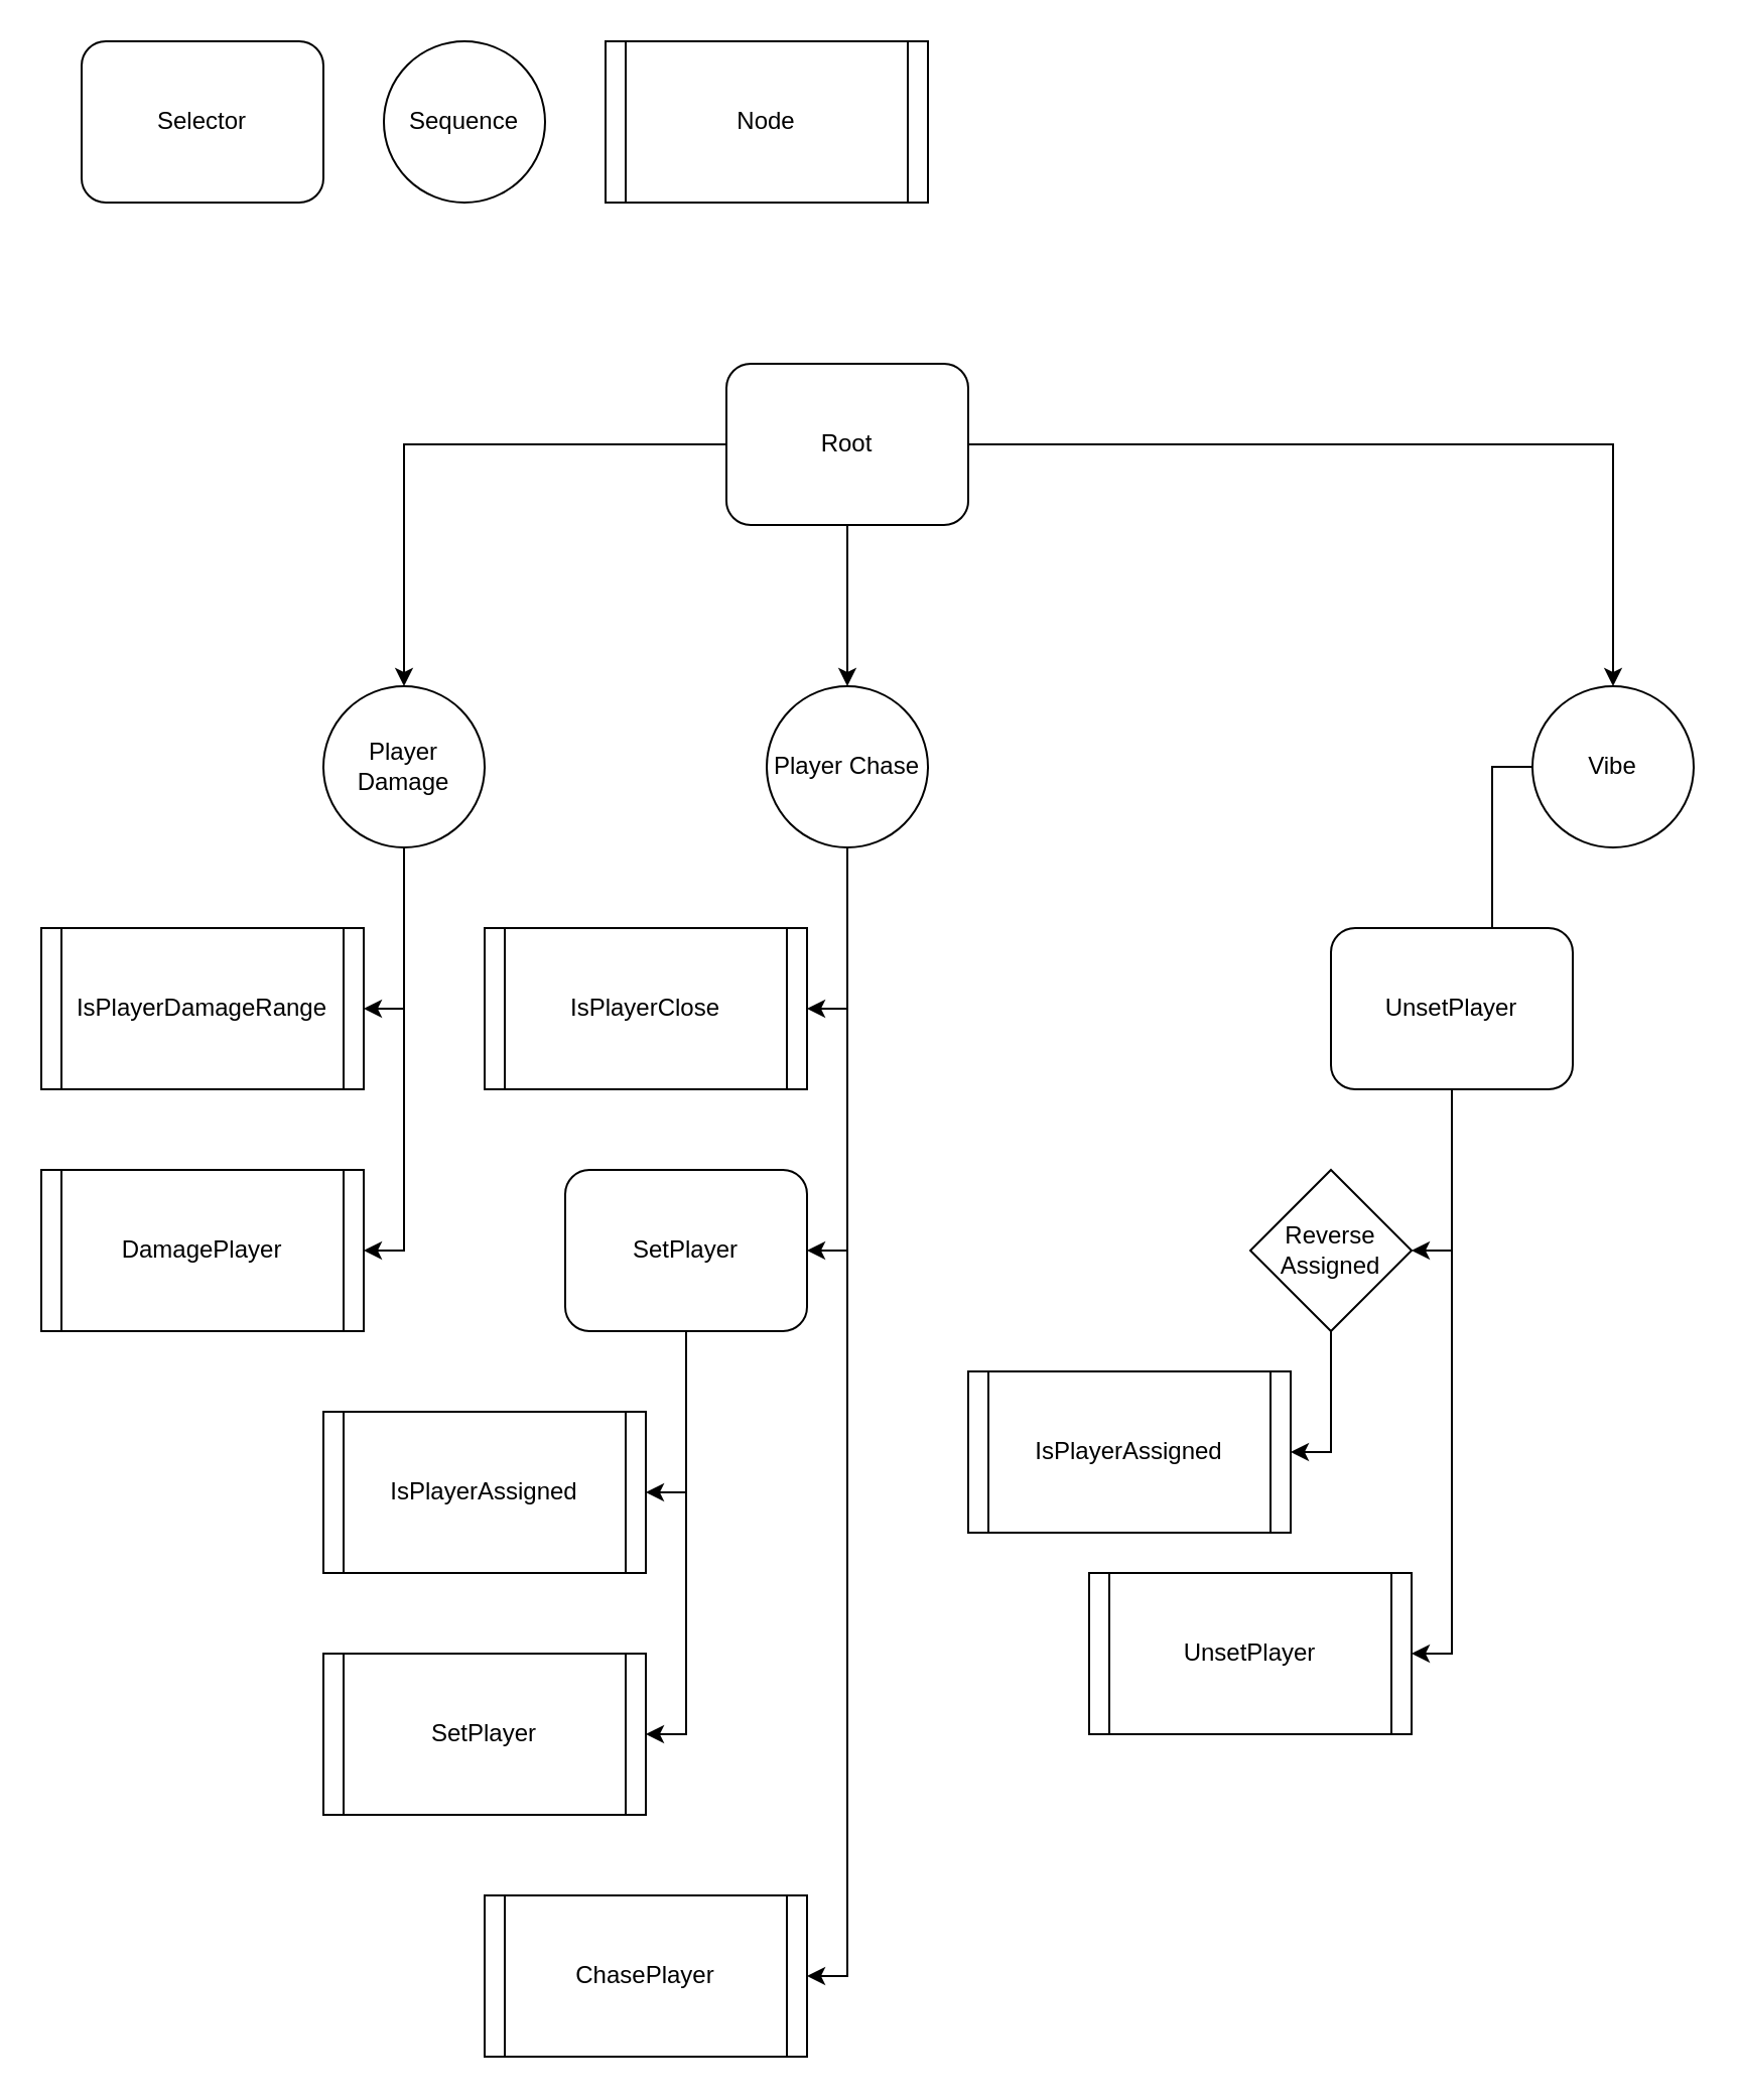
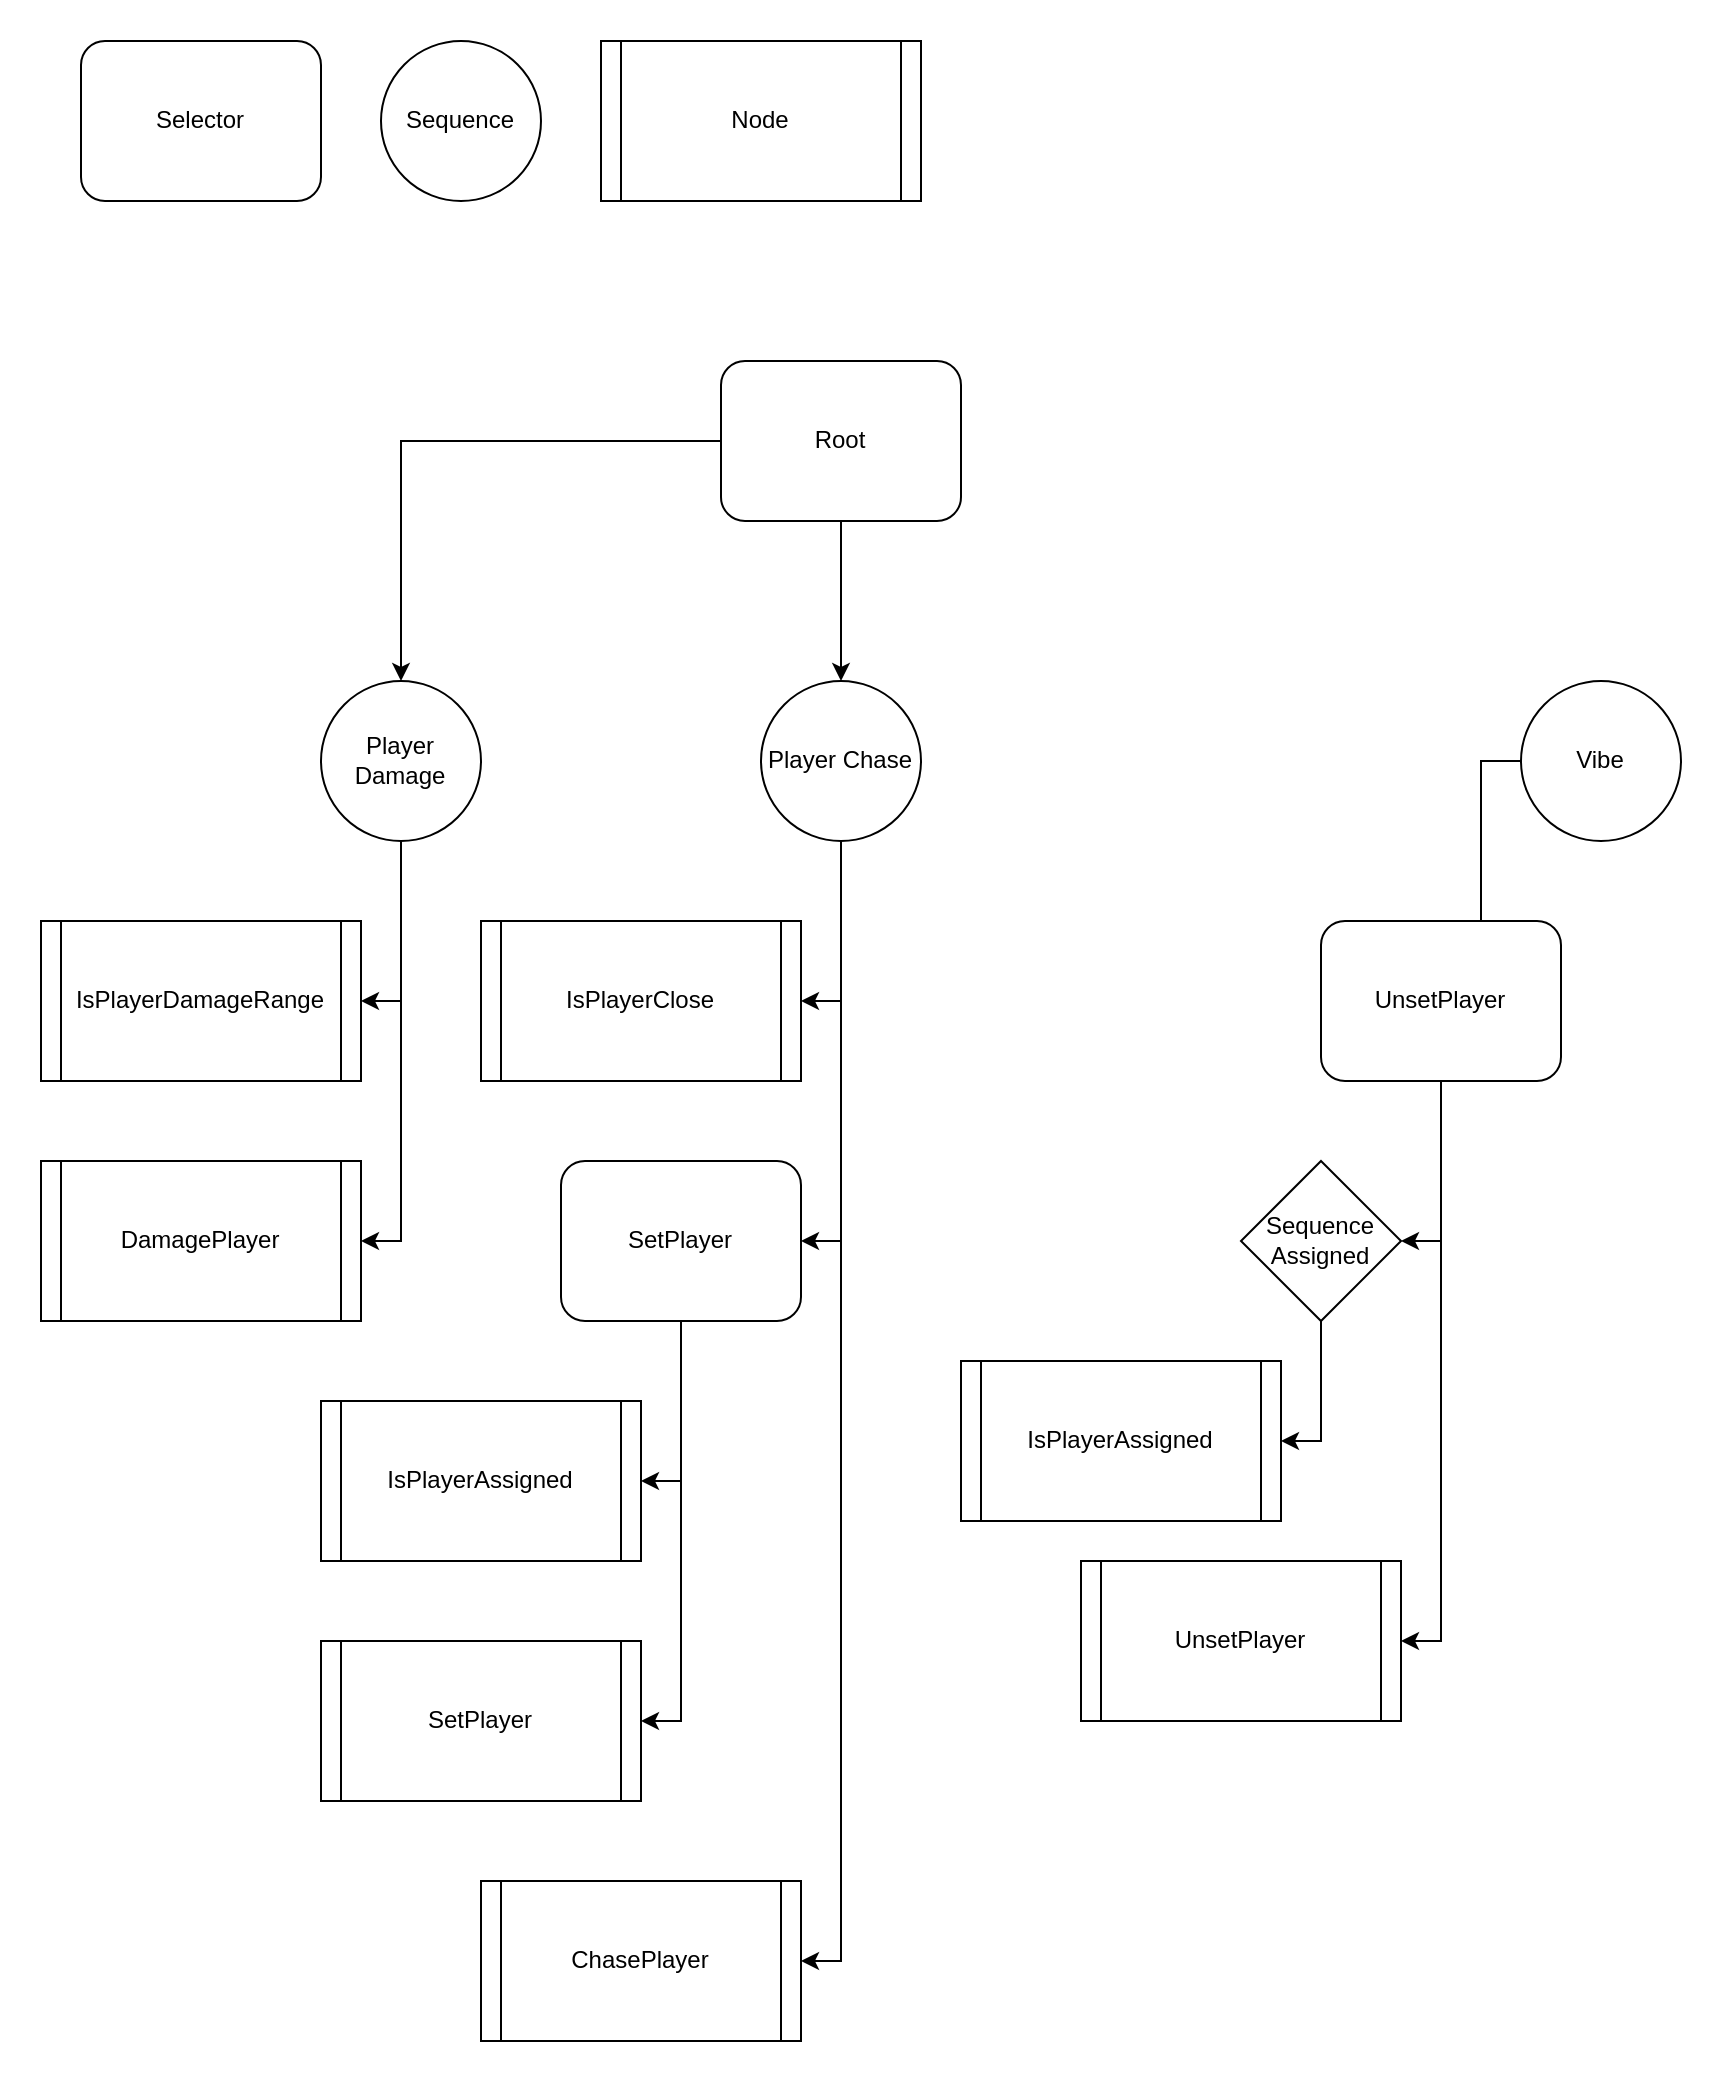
  <mxCell id="0" />
  <mxCell id="1" parent="0" />
  <mxCell id="2" value="IsPlayerDamageRange" style="shape=process;whiteSpace=wrap;html=1;backgroundOutline=1;size=0.062;" vertex="1" parent="1"><mxGeometry x="20" y="460" width="160" height="80" as="geometry" /></mxCell>
  <mxCell id="3" style="edgeStyle=orthogonalEdgeStyle;rounded=0;orthogonalLoop=1;jettySize=auto;html=1;entryX=1;entryY=0.5;entryDx=0;entryDy=0;" edge="1" parent="1" source="5" target="2"><mxGeometry relative="1" as="geometry" /></mxCell>
  <mxCell id="4" style="edgeStyle=orthogonalEdgeStyle;rounded=0;orthogonalLoop=1;jettySize=auto;html=1;entryX=1;entryY=0.5;entryDx=0;entryDy=0;exitX=0.5;exitY=1;exitDx=0;exitDy=0;" edge="1" parent="1" source="5" target="12"><mxGeometry relative="1" as="geometry"><Array as="points"><mxPoint x="200" y="620" /></Array></mxGeometry></mxCell>
  <mxCell id="5" value="Player Damage" style="ellipse;whiteSpace=wrap;html=1;aspect=fixed;" vertex="1" parent="1"><mxGeometry x="160" y="340" width="80" height="80" as="geometry" /></mxCell>
  <mxCell id="6" style="edgeStyle=orthogonalEdgeStyle;rounded=0;orthogonalLoop=1;jettySize=auto;html=1;entryX=1;entryY=0.5;entryDx=0;entryDy=0;" edge="1" parent="1" source="9" target="13"><mxGeometry relative="1" as="geometry" /></mxCell>
  <mxCell id="7" style="edgeStyle=orthogonalEdgeStyle;rounded=0;orthogonalLoop=1;jettySize=auto;html=1;entryX=1;entryY=0.5;entryDx=0;entryDy=0;" edge="1" parent="1" source="9" target="14"><mxGeometry relative="1" as="geometry" /></mxCell>
  <mxCell id="8" style="edgeStyle=orthogonalEdgeStyle;rounded=0;orthogonalLoop=1;jettySize=auto;html=1;entryX=1;entryY=0.5;entryDx=0;entryDy=0;" edge="1" parent="1" source="9" target="24"><mxGeometry relative="1" as="geometry" /></mxCell>
  <mxCell id="9" value="Player Chase" style="ellipse;whiteSpace=wrap;html=1;aspect=fixed;" vertex="1" parent="1"><mxGeometry x="380" y="340" width="80" height="80" as="geometry" /></mxCell>
  <mxCell id="10" value="" style="edgeStyle=orthogonalEdgeStyle;rounded=0;orthogonalLoop=1;jettySize=auto;html=1;entryX=1;entryY=0.5;entryDx=0;entryDy=0;" edge="1" parent="1" source="11" target="29"><mxGeometry relative="1" as="geometry"><mxPoint x="650" y="530" as="targetPoint" /><Array as="points"><mxPoint x="740" y="500" /></Array></mxGeometry></mxCell>
  <mxCell id="11" value="Vibe" style="ellipse;whiteSpace=wrap;html=1;aspect=fixed;" vertex="1" parent="1"><mxGeometry x="760" y="340" width="80" height="80" as="geometry" /></mxCell>
  <mxCell id="12" value="DamagePlayer" style="shape=process;whiteSpace=wrap;html=1;backgroundOutline=1;size=0.062;" vertex="1" parent="1"><mxGeometry x="20" y="580" width="160" height="80" as="geometry" /></mxCell>
  <mxCell id="13" value="IsPlayerClose" style="shape=process;whiteSpace=wrap;html=1;backgroundOutline=1;size=0.062;" vertex="1" parent="1"><mxGeometry x="240" y="460" width="160" height="80" as="geometry" /></mxCell>
  <mxCell id="14" value="ChasePlayer" style="shape=process;whiteSpace=wrap;html=1;backgroundOutline=1;size=0.062;" vertex="1" parent="1"><mxGeometry x="240" y="940" width="160" height="80" as="geometry" /></mxCell>
  <mxCell id="15" style="edgeStyle=orthogonalEdgeStyle;rounded=0;orthogonalLoop=1;jettySize=auto;html=1;entryX=0.5;entryY=0;entryDx=0;entryDy=0;" edge="1" parent="1" source="18" target="5"><mxGeometry relative="1" as="geometry" /></mxCell>
  <mxCell id="16" style="edgeStyle=orthogonalEdgeStyle;rounded=0;orthogonalLoop=1;jettySize=auto;html=1;entryX=0.5;entryY=0;entryDx=0;entryDy=0;" edge="1" parent="1" source="18" target="9"><mxGeometry relative="1" as="geometry" /></mxCell>
- <mxCell id="17" style="edgeStyle=orthogonalEdgeStyle;rounded=0;orthogonalLoop=1;jettySize=auto;html=1;" edge="1" parent="1" source="18" target="11"><mxGeometry relative="1" as="geometry" /></mxCell>
  <mxCell id="18" value="Root" style="rounded=1;whiteSpace=wrap;html=1;" vertex="1" parent="1"><mxGeometry x="360" y="180" width="120" height="80" as="geometry" /></mxCell>
  <mxCell id="19" value="Selector" style="rounded=1;whiteSpace=wrap;html=1;" vertex="1" parent="1"><mxGeometry x="40" y="20" width="120" height="80" as="geometry" /></mxCell>
  <mxCell id="20" value="Sequence" style="ellipse;whiteSpace=wrap;html=1;aspect=fixed;" vertex="1" parent="1"><mxGeometry x="190" y="20" width="80" height="80" as="geometry" /></mxCell>
  <mxCell id="21" value="Node" style="shape=process;whiteSpace=wrap;html=1;backgroundOutline=1;size=0.062;" vertex="1" parent="1"><mxGeometry x="300" y="20" width="160" height="80" as="geometry" /></mxCell>
  <mxCell id="22" style="edgeStyle=orthogonalEdgeStyle;rounded=0;orthogonalLoop=1;jettySize=auto;html=1;entryX=1;entryY=0.5;entryDx=0;entryDy=0;" edge="1" parent="1" source="24" target="25"><mxGeometry relative="1" as="geometry" /></mxCell>
  <mxCell id="23" style="edgeStyle=orthogonalEdgeStyle;rounded=0;orthogonalLoop=1;jettySize=auto;html=1;entryX=1;entryY=0.5;entryDx=0;entryDy=0;" edge="1" parent="1" source="24" target="26"><mxGeometry relative="1" as="geometry"><mxPoint x="320" y="800" as="targetPoint" /></mxGeometry></mxCell>
  <mxCell id="24" value="SetPlayer" style="rounded=1;whiteSpace=wrap;html=1;" vertex="1" parent="1"><mxGeometry x="280" y="580" width="120" height="80" as="geometry" /></mxCell>
  <mxCell id="25" value="IsPlayerAssigned" style="shape=process;whiteSpace=wrap;html=1;backgroundOutline=1;size=0.062;" vertex="1" parent="1"><mxGeometry x="160" y="700" width="160" height="80" as="geometry" /></mxCell>
  <mxCell id="26" value="SetPlayer" style="shape=process;whiteSpace=wrap;html=1;backgroundOutline=1;size=0.062;" vertex="1" parent="1"><mxGeometry x="160" y="820" width="160" height="80" as="geometry" /></mxCell>
  <mxCell id="27" style="edgeStyle=orthogonalEdgeStyle;rounded=0;orthogonalLoop=1;jettySize=auto;html=1;entryX=1;entryY=0.5;entryDx=0;entryDy=0;" edge="1" parent="1" source="29" target="31"><mxGeometry relative="1" as="geometry" /></mxCell>
  <mxCell id="28" style="edgeStyle=orthogonalEdgeStyle;rounded=0;orthogonalLoop=1;jettySize=auto;html=1;entryX=1;entryY=0.5;entryDx=0;entryDy=0;" edge="1" parent="1" source="29" target="33"><mxGeometry relative="1" as="geometry" /></mxCell>
  <mxCell id="29" value="UnsetPlayer" style="rounded=1;whiteSpace=wrap;html=1;" vertex="1" parent="1"><mxGeometry x="660" y="460" width="120" height="80" as="geometry" /></mxCell>
  <mxCell id="30" value="IsPlayerAssigned" style="shape=process;whiteSpace=wrap;html=1;backgroundOutline=1;size=0.062;" vertex="1" parent="1"><mxGeometry x="480" y="680" width="160" height="80" as="geometry" /></mxCell>
  <mxCell id="31" value="UnsetPlayer" style="shape=process;whiteSpace=wrap;html=1;backgroundOutline=1;size=0.062;" vertex="1" parent="1"><mxGeometry x="540" y="780" width="160" height="80" as="geometry" /></mxCell>
  <mxCell id="32" style="edgeStyle=orthogonalEdgeStyle;rounded=0;orthogonalLoop=1;jettySize=auto;html=1;entryX=1;entryY=0.5;entryDx=0;entryDy=0;" edge="1" parent="1" source="33" target="30"><mxGeometry relative="1" as="geometry" /></mxCell>
- <mxCell id="33" value="Reverse Assigned" style="rhombus;whiteSpace=wrap;html=1;" vertex="1" parent="1"><mxGeometry x="620" y="580" width="80" height="80" as="geometry" /></mxCell>
+ <mxCell id="33" value="Sequence Assigned" style="rhombus;whiteSpace=wrap;html=1;" vertex="1" parent="1"><mxGeometry x="620" y="580" width="80" height="80" as="geometry" /></mxCell>
